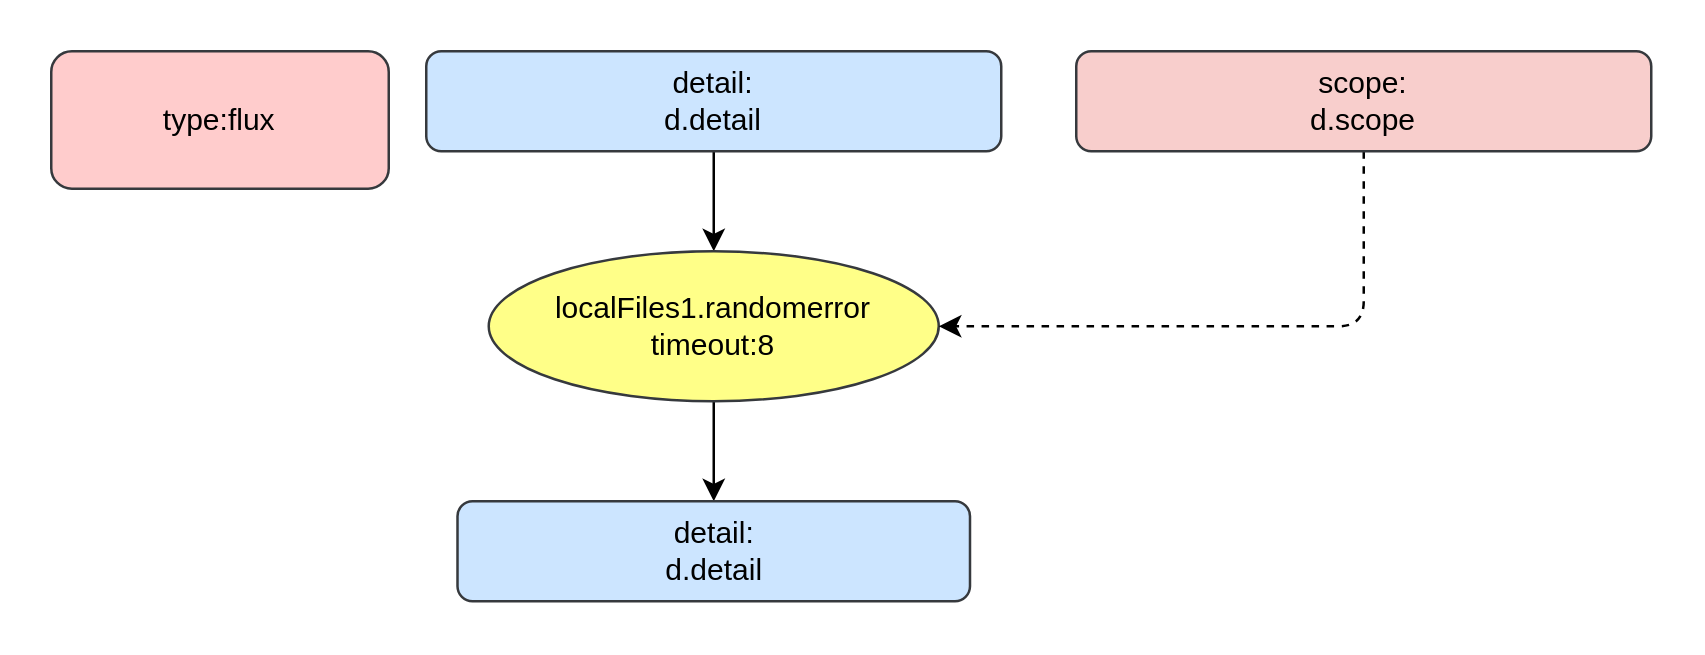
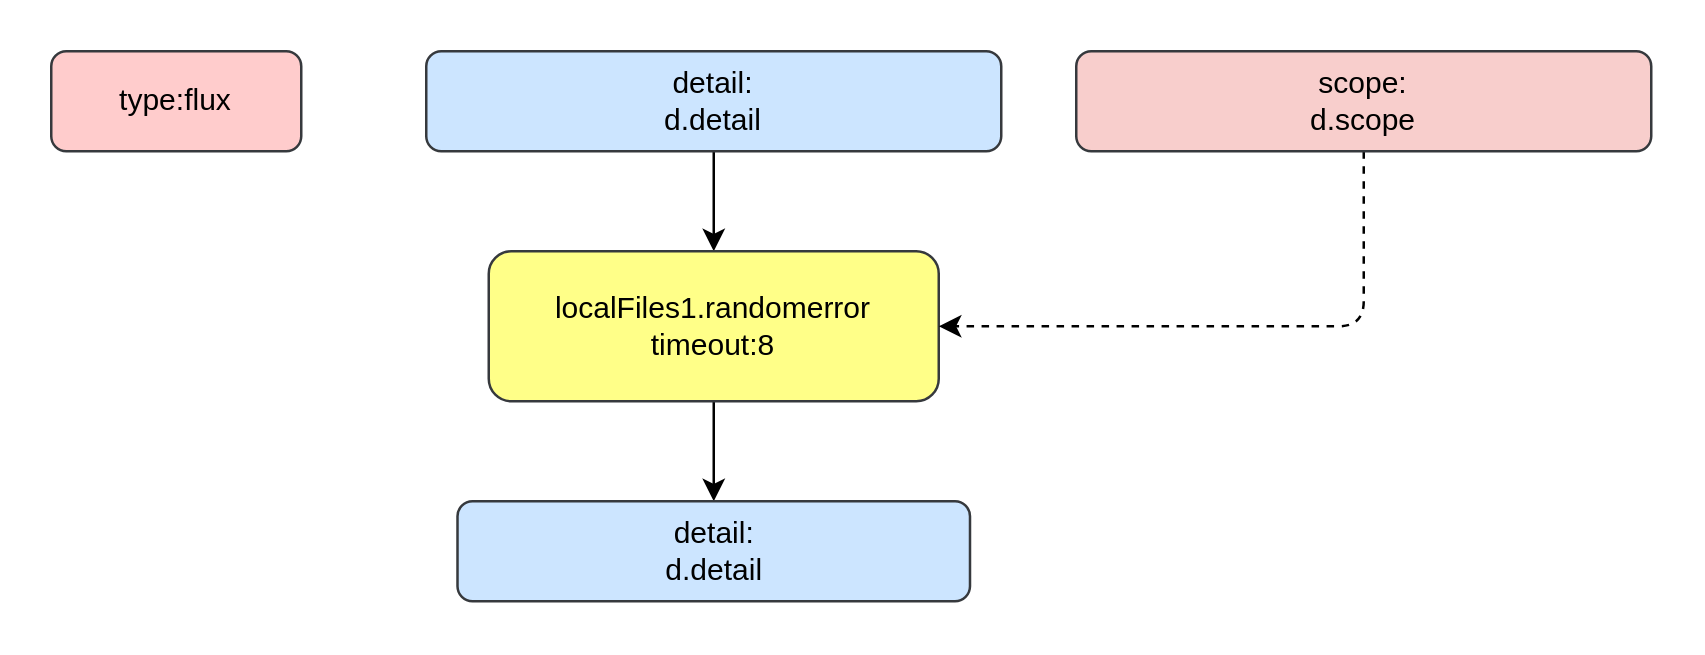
  <mxCell id="0" />
  <mxCell id="1" parent="0" />
  <mxCell id="2" style="edgeStyle=none;html=1;" parent="1" source="3" target="6" edge="1"><mxGeometry relative="1" as="geometry" /></mxCell>
  <mxCell id="3" value="detail:&#10;d.detail" style="rounded=1;whiteSpace=wrap;fillColor=#cce5ff;strokeColor=#36393d;fontColor=#000000;" parent="1" vertex="1"><mxGeometry x="170" y="20" width="230" height="40" as="geometry" /></mxCell>
- <mxCell id="4" value="type:flux" style="rounded=1;whiteSpace=wrap;fillColor=#ffcccc;strokeColor=#36393d;fontColor=#000000;" parent="1" vertex="1"><mxGeometry x="20" y="20" width="135" height="55" as="geometry" /></mxCell>
+ <mxCell id="4" value="type:flux" style="rounded=1;whiteSpace=wrap;fillColor=#ffcccc;strokeColor=#36393d;fontColor=#000000;" parent="1" vertex="1"><mxGeometry x="20" y="20" width="100" height="40" as="geometry" /></mxCell>
  <mxCell id="5" style="edgeStyle=none;html=1;" parent="1" source="6" target="7" edge="1"><mxGeometry relative="1" as="geometry" /></mxCell>
- <mxCell id="6" value="localFiles1.randomerror&#10;timeout:8" style="ellipse;whiteSpace=wrap;fillColor=#ffff88;strokeColor=#36393d;fontColor=#000000;" parent="1" vertex="1"><mxGeometry x="195" y="100" width="180" height="60" as="geometry" /></mxCell>
+ <mxCell id="6" value="localFiles1.randomerror&#10;timeout:8" style="rounded=1;whiteSpace=wrap;fillColor=#ffff88;strokeColor=#36393d;fontColor=#000000;" parent="1" vertex="1"><mxGeometry x="195" y="100" width="180" height="60" as="geometry" /></mxCell>
  <mxCell id="7" value="detail:&#10;d.detail" style="rounded=1;whiteSpace=wrap;fillColor=#cce5ff;strokeColor=#36393d;fontColor=#000000;" parent="1" vertex="1"><mxGeometry x="182.5" y="200" width="205" height="40" as="geometry" /></mxCell>
  <mxCell id="8" style="edgeStyle=none;html=1;entryX=1;entryY=0.5;entryDx=0;entryDy=0;dashed=1;" parent="1" source="9" target="6" edge="1"><mxGeometry relative="1" as="geometry"><Array as="points"><mxPoint x="545" y="130" /></Array></mxGeometry></mxCell>
  <mxCell id="9" value="scope:&#10;d.scope" style="rounded=1;whiteSpace=wrap;fillColor=#f8cecc;strokeColor=#36393d;fontColor=#000000;" parent="1" vertex="1"><mxGeometry x="430" y="20" width="230" height="40" as="geometry" /></mxCell>
